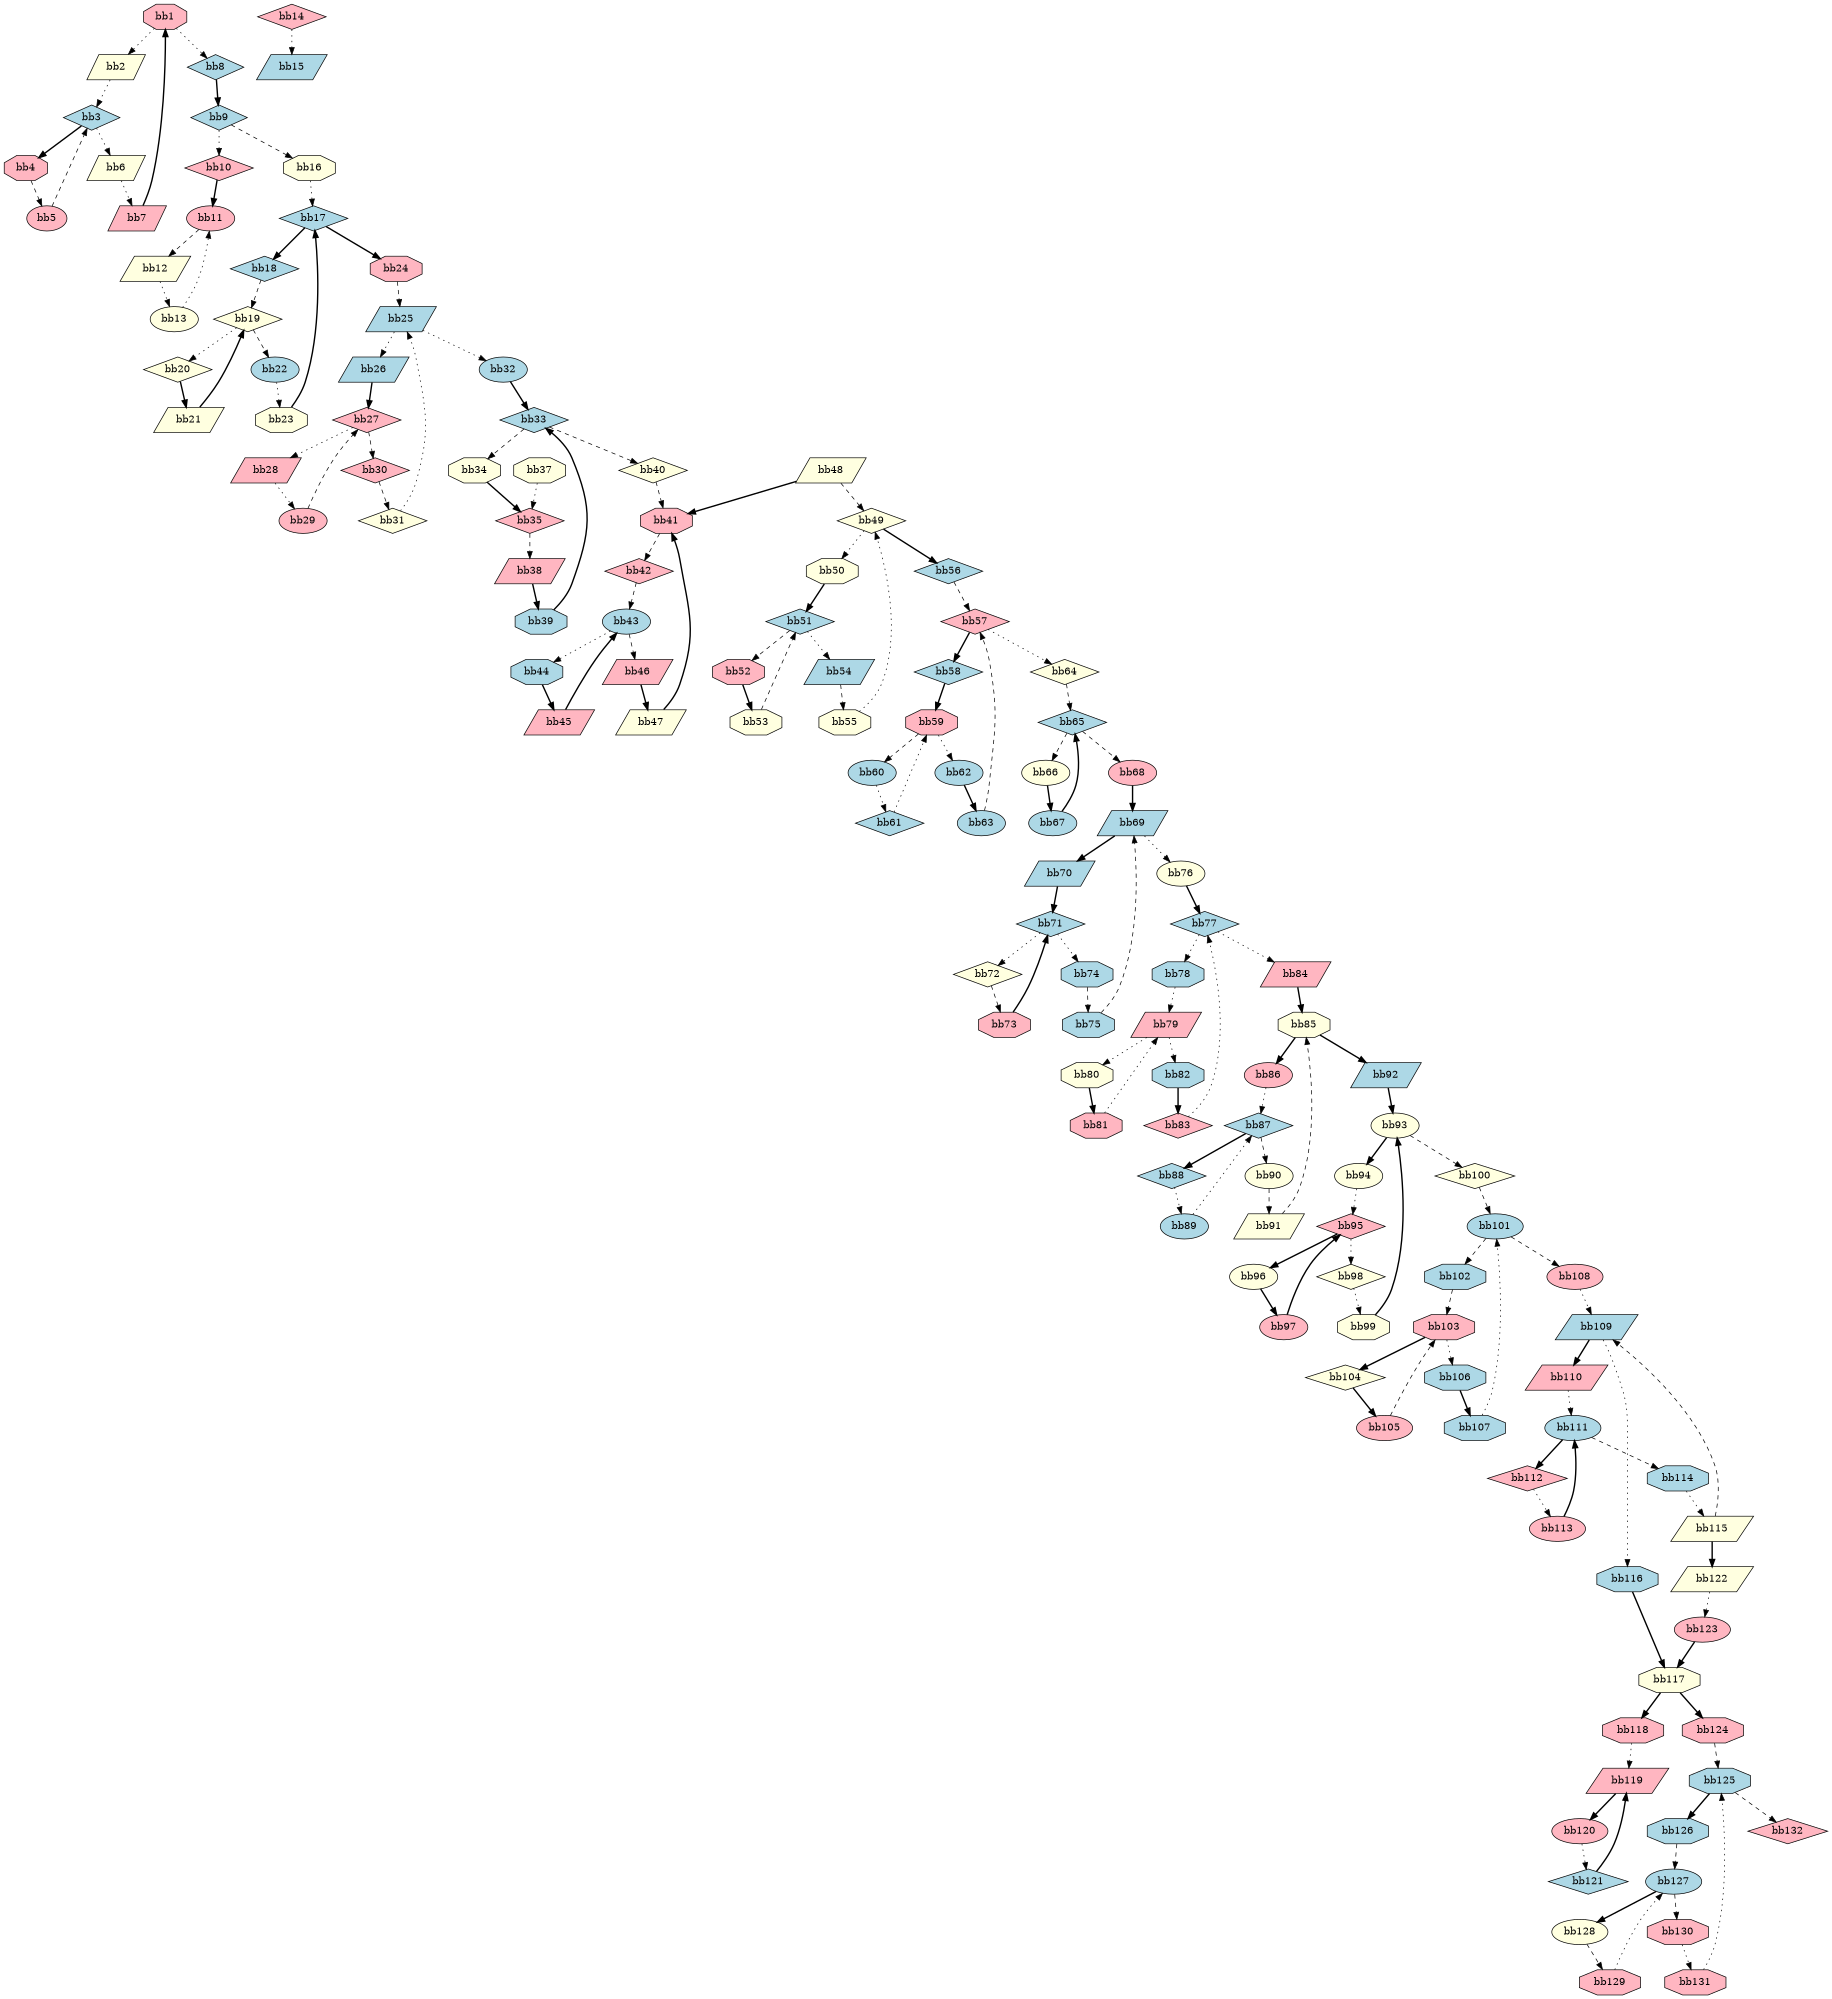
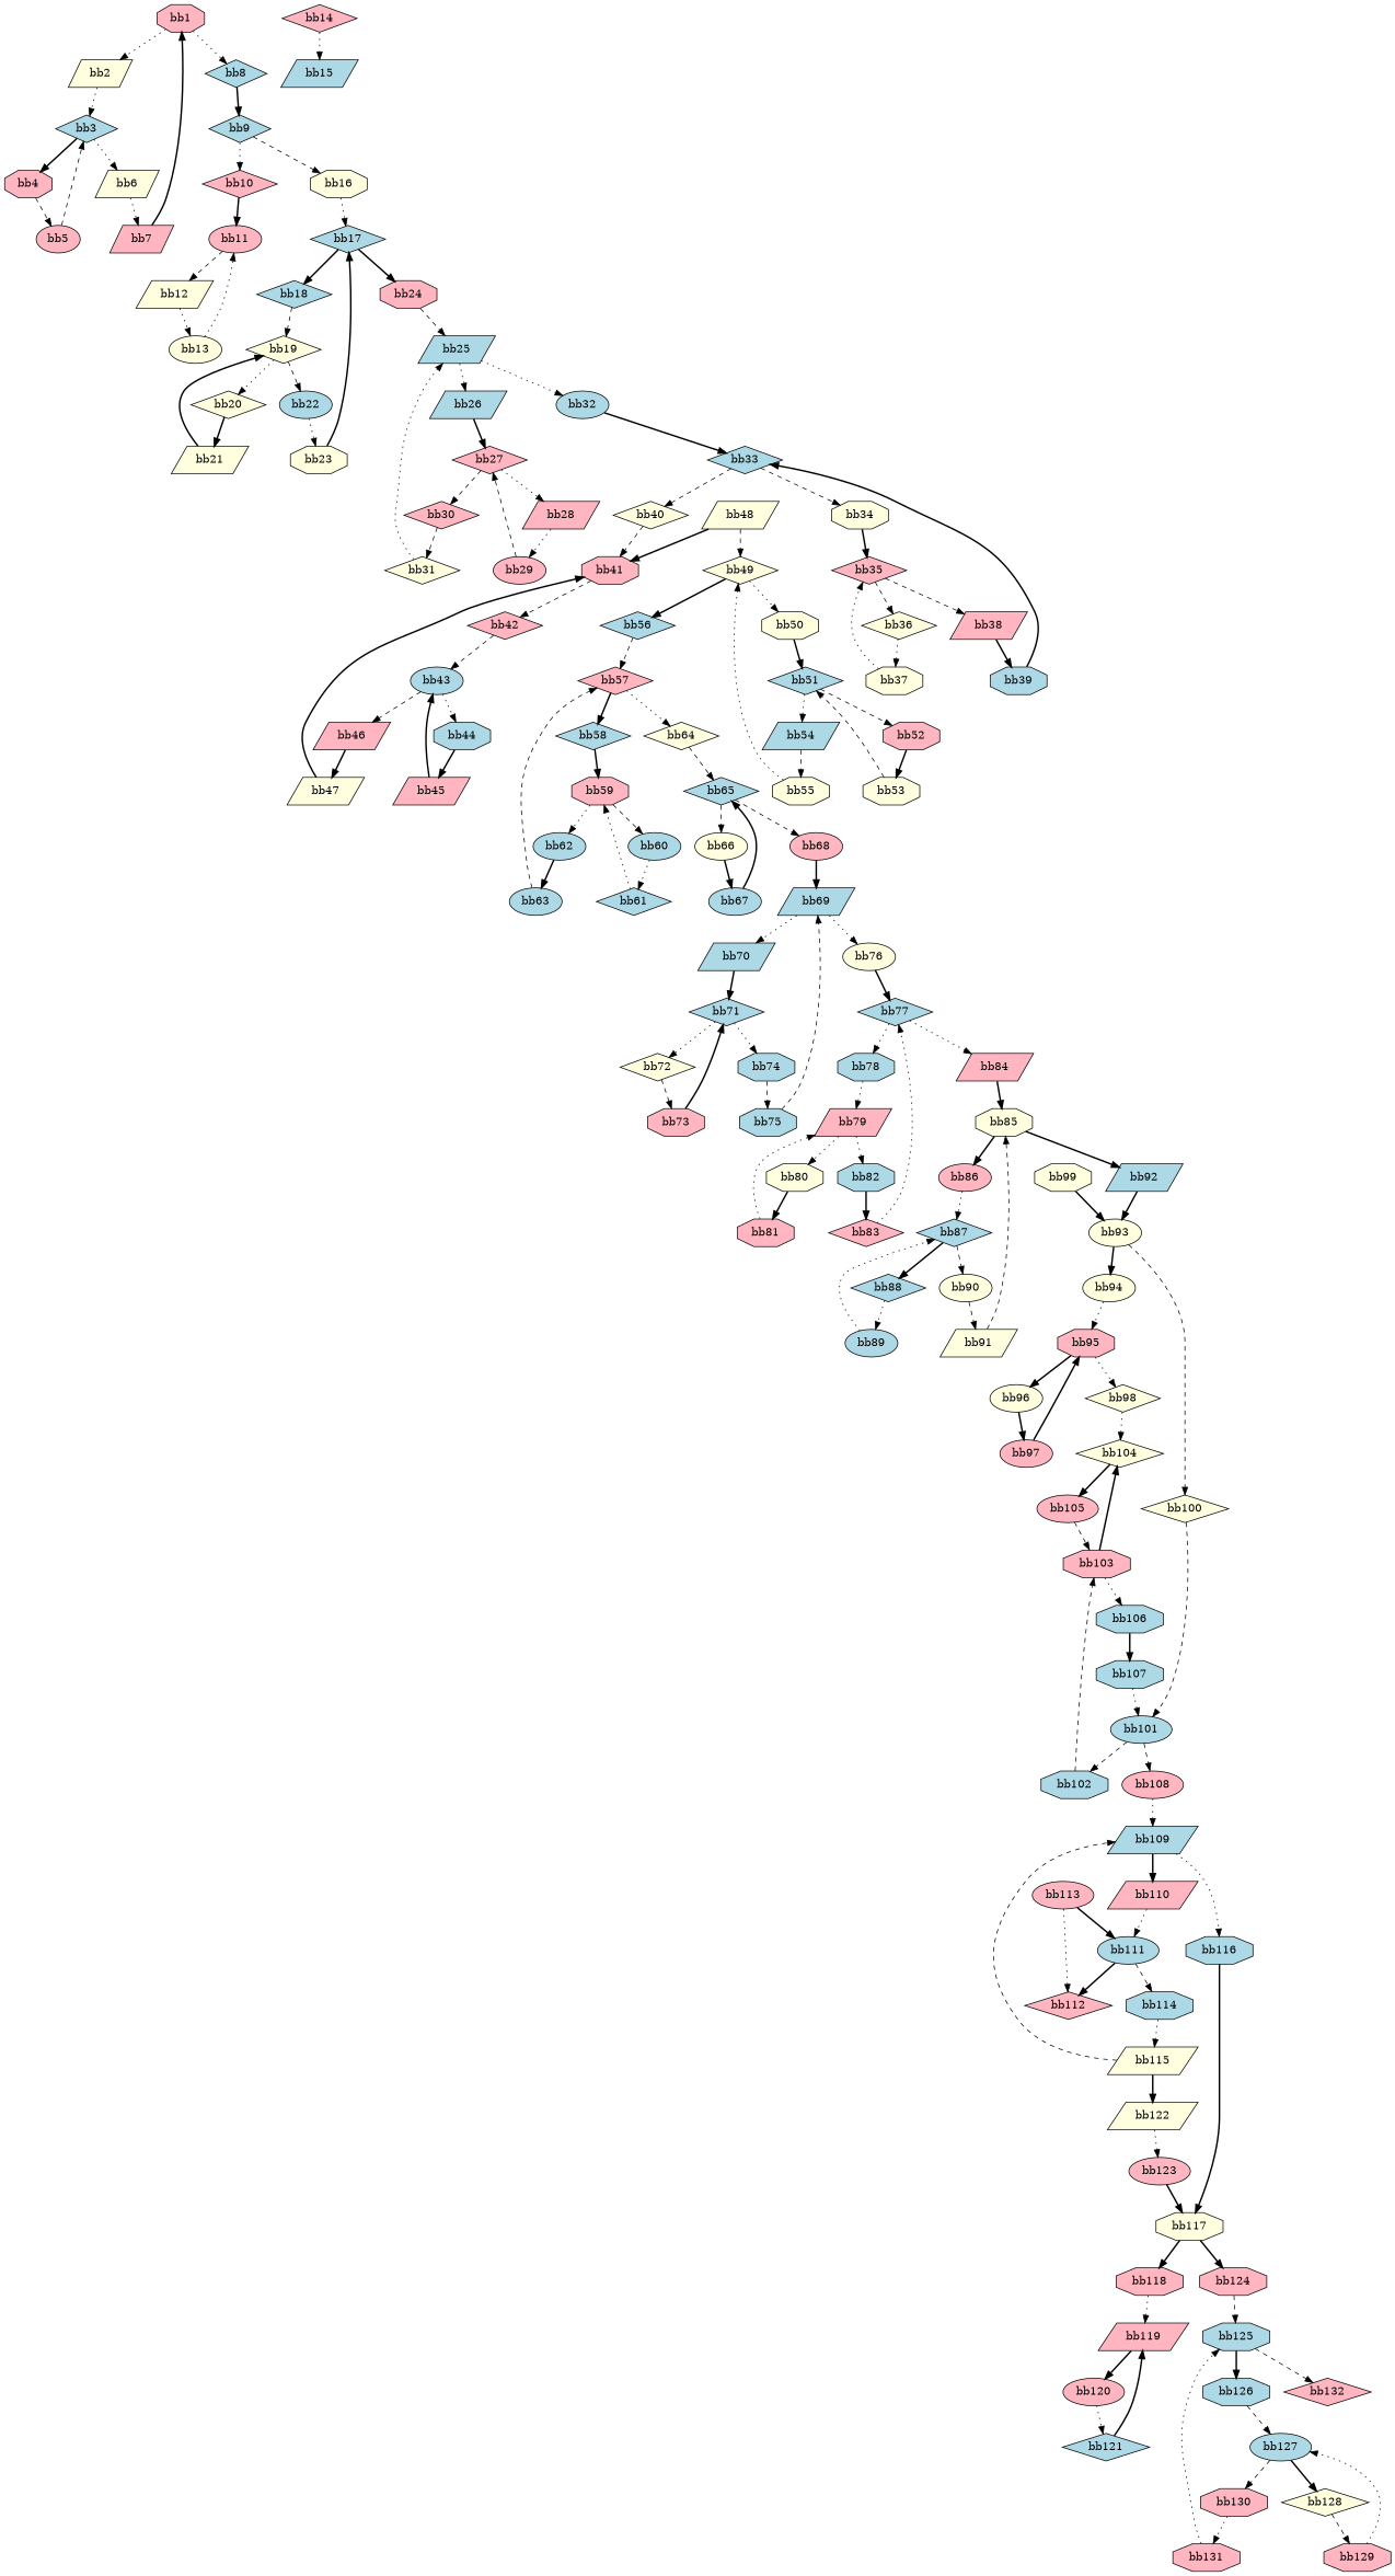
  digraph {
    node [fillcolor=lightblue shape=octagon style=filled]
    edge [style=bold]
    n1 [fillcolor=lightpink label=bb1]
    n2 [fillcolor=lightyellow label=bb2 shape=parallelogram]
    n3 [label=bb8 shape=diamond]
    n4 [label=bb3 shape=diamond]
    n5 [label=bb9 shape=diamond]
    n6 [fillcolor=lightpink label=bb4]
    n7 [fillcolor=lightyellow label=bb6 shape=parallelogram]
    n8 [fillcolor=lightpink label=bb5 shape=ellipse]
    n9 [fillcolor=lightpink label=bb7 shape=parallelogram]
    n10 [fillcolor=lightpink label=bb10 shape=diamond]
    n11 [fillcolor=lightyellow label=bb16]
    n12 [fillcolor=lightpink label=bb11 shape=ellipse]
    n13 [label=bb17 shape=diamond]
    n14 [fillcolor=lightyellow label=bb12 shape=parallelogram]
    n15 [fillcolor=lightyellow label=bb13 shape=ellipse]
    n16 [fillcolor=lightpink label=bb14 shape=diamond]
    n17 [label=bb15 shape=parallelogram]
    n18 [label=bb18 shape=diamond]
    n19 [fillcolor=lightpink label=bb24]
    n20 [fillcolor=lightyellow label=bb19 shape=diamond]
    n21 [label=bb25 shape=parallelogram]
    n22 [fillcolor=lightyellow label=bb20 shape=diamond]
    n23 [label=bb22 shape=ellipse]
    n24 [fillcolor=lightyellow label=bb21 shape=parallelogram]
    n25 [fillcolor=lightyellow label=bb23]
    n26 [label=bb26 shape=parallelogram]
    n27 [label=bb32 shape=ellipse]
    n28 [fillcolor=lightpink label=bb27 shape=diamond]
    n29 [label=bb33 shape=diamond]
    n30 [fillcolor=lightpink label=bb28 shape=parallelogram]
    n31 [fillcolor=lightpink label=bb30 shape=diamond]
    n32 [fillcolor=lightpink label=bb29 shape=ellipse]
    n33 [fillcolor=lightyellow label=bb31 shape=diamond]
    n34 [fillcolor=lightyellow label=bb34]
    n35 [fillcolor=lightyellow label=bb40 shape=diamond]
    n36 [fillcolor=lightpink label=bb35 shape=diamond]
    n37 [fillcolor=lightpink label=bb41]
+   n38 [fillcolor=lightyellow label=bb36 shape=diamond]
    n39 [fillcolor=lightpink label=bb38 shape=parallelogram]
    n40 [fillcolor=lightyellow label=bb37]
    n41 [label=bb39]
    n42 [fillcolor=lightpink label=bb42 shape=diamond]
    n43 [label=bb43 shape=ellipse]
    n44 [fillcolor=lightyellow label=bb48 shape=parallelogram]
    n45 [fillcolor=lightyellow label=bb49 shape=diamond]
    n46 [label=bb44]
    n47 [fillcolor=lightpink label=bb46 shape=parallelogram]
    n48 [fillcolor=lightpink label=bb45 shape=parallelogram]
    n49 [fillcolor=lightyellow label=bb47 shape=parallelogram]
    n50 [fillcolor=lightyellow label=bb50]
    n51 [label=bb56 shape=diamond]
    n52 [label=bb51 shape=diamond]
    n53 [fillcolor=lightpink label=bb57 shape=diamond]
    n54 [fillcolor=lightpink label=bb52]
    n55 [label=bb54 shape=parallelogram]
    n56 [fillcolor=lightyellow label=bb53]
    n57 [fillcolor=lightyellow label=bb55]
    n58 [label=bb58 shape=diamond]
    n59 [fillcolor=lightyellow label=bb64 shape=diamond]
    n60 [fillcolor=lightpink label=bb59]
    n61 [label=bb65 shape=diamond]
    n62 [label=bb60 shape=ellipse]
    n63 [label=bb62 shape=ellipse]
    n64 [label=bb61 shape=diamond]
    n65 [label=bb63 shape=ellipse]
    n66 [fillcolor=lightyellow label=bb66 shape=ellipse]
    n67 [fillcolor=lightpink label=bb68 shape=ellipse]
    n68 [label=bb67 shape=ellipse]
    n69 [label=bb69 shape=parallelogram]
    n70 [label=bb70 shape=parallelogram]
    n71 [fillcolor=lightyellow label=bb76 shape=ellipse]
    n72 [label=bb71 shape=diamond]
    n73 [label=bb77 shape=diamond]
    n74 [fillcolor=lightyellow label=bb72 shape=diamond]
    n75 [label=bb74]
    n76 [fillcolor=lightpink label=bb73]
    n77 [label=bb75]
    n78 [label=bb78]
    n79 [fillcolor=lightpink label=bb84 shape=parallelogram]
    n80 [fillcolor=lightpink label=bb79 shape=parallelogram]
    n81 [fillcolor=lightyellow label=bb85]
    n82 [fillcolor=lightyellow label=bb80]
    n83 [label=bb82]
    n84 [fillcolor=lightpink label=bb81]
    n85 [fillcolor=lightpink label=bb83 shape=diamond]
    n86 [fillcolor=lightpink label=bb86 shape=ellipse]
    n87 [label=bb92 shape=parallelogram]
    n88 [label=bb87 shape=diamond]
    n89 [fillcolor=lightyellow label=bb93 shape=ellipse]
    n90 [label=bb88 shape=diamond]
    n91 [fillcolor=lightyellow label=bb90 shape=ellipse]
    n92 [label=bb89 shape=ellipse]
    n93 [fillcolor=lightyellow label=bb91 shape=parallelogram]
    n94 [fillcolor=lightyellow label=bb94 shape=ellipse]
    n95 [fillcolor=lightyellow label=bb100 shape=diamond]
-   n96 [fillcolor=lightpink label=bb95 shape=diamond]
+   n96 [fillcolor=lightpink label=bb95]
    n97 [label=bb101 shape=ellipse]
    n98 [fillcolor=lightyellow label=bb96 shape=ellipse]
    n99 [fillcolor=lightyellow label=bb98 shape=diamond]
    n100 [fillcolor=lightpink label=bb97 shape=ellipse]
    n101 [fillcolor=lightyellow label=bb99]
    n102 [label=bb102]
    n103 [fillcolor=lightpink label=bb108 shape=ellipse]
    n104 [fillcolor=lightpink label=bb103]
    n105 [label=bb109 shape=parallelogram]
    n106 [fillcolor=lightyellow label=bb104 shape=diamond]
    n107 [label=bb106]
    n108 [fillcolor=lightpink label=bb105 shape=ellipse]
    n109 [label=bb107]
    n110 [fillcolor=lightpink label=bb110 shape=parallelogram]
    n111 [label=bb116]
    n112 [label=bb111 shape=ellipse]
    n113 [fillcolor=lightyellow label=bb117]
    n114 [fillcolor=lightpink label=bb112 shape=diamond]
    n115 [label=bb114]
    n116 [fillcolor=lightpink label=bb113 shape=ellipse]
    n117 [fillcolor=lightyellow label=bb115 shape=parallelogram]
    n118 [fillcolor=lightyellow label=bb122 shape=parallelogram]
    n119 [fillcolor=lightpink label=bb118]
    n120 [fillcolor=lightpink label=bb124]
    n121 [fillcolor=lightpink label=bb119 shape=parallelogram]
    n122 [label=bb125]
    n123 [fillcolor=lightpink label=bb120 shape=ellipse]
    n124 [label=bb121 shape=diamond]
    n125 [fillcolor=lightpink label=bb123 shape=ellipse]
    n126 [label=bb126]
    n127 [fillcolor=lightpink label=bb132 shape=diamond]
    n128 [label=bb127 shape=ellipse]
-   n129 [fillcolor=lightyellow label=bb128 shape=ellipse]
+   n129 [fillcolor=lightyellow label=bb128 shape=diamond]
    n130 [fillcolor=lightpink label=bb130]
    n131 [fillcolor=lightpink label=bb129]
    n132 [fillcolor=lightpink label=bb131]
    n1 -> n2 [style=dotted]
    n1 -> n3 [style=dotted]
    n2 -> n4 [style=dotted]
    n3 -> n5
    n4 -> n6
    n4 -> n7 [style=dotted]
    n5 -> n10 [style=dotted]
    n5 -> n11 [style=dashed]
    n6 -> n8 [style=dashed]
    n7 -> n9 [style=dotted]
    n8 -> n4 [style=dashed]
    n9 -> n1
    n10 -> n12
    n11 -> n13 [style=dotted]
    n12 -> n14 [style=dashed]
    n13 -> n18
    n13 -> n19
    n14 -> n15 [style=dotted]
    n15 -> n12 [style=dotted]
    n16 -> n17 [style=dotted]
    n18 -> n20 [style=dashed]
    n19 -> n21 [style=dashed]
    n20 -> n22 [style=dotted]
    n20 -> n23 [style=dashed]
    n21 -> n26 [style=dotted]
    n21 -> n27 [style=dotted]
    n22 -> n24
    n23 -> n25 [style=dotted]
    n24 -> n20
    n25 -> n13
    n26 -> n28
    n27 -> n29
    n28 -> n30 [style=dotted]
    n28 -> n31 [style=dashed]
    n29 -> n34 [style=dashed]
    n29 -> n35 [style=dashed]
    n30 -> n32 [style=dotted]
    n31 -> n33 [style=dashed]
    n32 -> n28 [style=dashed]
    n33 -> n21 [style=dotted]
    n34 -> n36
    n35 -> n37 [style=dashed]
+   n36 -> n38 [style=dashed]
    n36 -> n39 [style=dashed]
    n37 -> n42 [style=dashed]
+   n38 -> n40 [style=dotted]
    n39 -> n41
    n40 -> n36 [style=dotted]
    n41 -> n29
    n42 -> n43 [style=dashed]
    n43 -> n46 [style=dotted]
    n43 -> n47 [style=dashed]
    n44 -> n37
    n44 -> n45 [style=dashed]
    n45 -> n50 [style=dotted]
    n45 -> n51
    n46 -> n48
    n47 -> n49
    n48 -> n43
    n49 -> n37
    n50 -> n52
    n51 -> n53 [style=dashed]
    n52 -> n54 [style=dashed]
    n52 -> n55 [style=dotted]
    n53 -> n58
    n53 -> n59 [style=dotted]
    n54 -> n56
    n55 -> n57 [style=dashed]
    n56 -> n52 [style=dashed]
    n57 -> n45 [style=dotted]
    n58 -> n60
    n59 -> n61 [style=dashed]
    n60 -> n62 [style=dashed]
    n60 -> n63 [style=dotted]
    n61 -> n66 [style=dashed]
    n61 -> n67 [style=dashed]
    n62 -> n64 [style=dotted]
    n63 -> n65
    n64 -> n60 [style=dotted]
    n65 -> n53 [style=dashed]
    n66 -> n68
    n67 -> n69
    n68 -> n61
-   n69 -> n70
+   n69 -> n70 [style=dotted]
    n69 -> n71 [style=dotted]
    n70 -> n72
    n71 -> n73
    n72 -> n74 [style=dotted]
    n72 -> n75 [style=dotted]
    n73 -> n78 [style=dotted]
    n73 -> n79 [style=dotted]
    n74 -> n76 [style=dashed]
    n75 -> n77 [style=dashed]
    n76 -> n72
    n77 -> n69 [style=dashed]
    n78 -> n80 [style=dotted]
    n79 -> n81
    n80 -> n82 [style=dotted]
    n80 -> n83 [style=dotted]
    n81 -> n86
    n81 -> n87
    n82 -> n84
    n83 -> n85
    n84 -> n80 [style=dotted]
    n85 -> n73 [style=dotted]
    n86 -> n88 [style=dotted]
    n87 -> n89
    n88 -> n90
    n88 -> n91 [style=dashed]
    n89 -> n94
    n89 -> n95 [style=dashed]
    n90 -> n92 [style=dotted]
    n91 -> n93 [style=dashed]
    n92 -> n88 [style=dotted]
    n93 -> n81 [style=dashed]
    n94 -> n96 [style=dotted]
    n95 -> n97 [style=dashed]
    n96 -> n98
    n96 -> n99 [style=dotted]
    n97 -> n102 [style=dashed]
    n97 -> n103 [style=dashed]
    n98 -> n100
-   n99 -> n101 [style=dotted]
+   n99 -> n106 [style=dotted]
    n100 -> n96
    n101 -> n89
    n102 -> n104 [style=dashed]
    n103 -> n105 [style=dotted]
    n104 -> n106
    n104 -> n107 [style=dotted]
    n105 -> n110
    n105 -> n111 [style=dotted]
    n106 -> n108
    n107 -> n109
    n108 -> n104 [style=dashed]
    n109 -> n97 [style=dotted]
    n110 -> n112 [style=dotted]
    n111 -> n113
    n112 -> n114
    n112 -> n115 [style=dashed]
    n113 -> n119
    n113 -> n120
-   n114 -> n116 [style=dotted]
+   n116 -> n114 [style=dotted]
    n115 -> n117 [style=dotted]
    n116 -> n112
    n117 -> n105 [style=dashed]
    n117 -> n118
    n118 -> n125 [style=dotted]
    n119 -> n121 [style=dotted]
    n120 -> n122 [style=dashed]
    n121 -> n123
    n122 -> n126
    n122 -> n127 [style=dashed]
    n123 -> n124 [style=dotted]
    n124 -> n121
    n125 -> n113
    n126 -> n128 [style=dashed]
    n128 -> n129
    n128 -> n130 [style=dashed]
    n129 -> n131 [style=dashed]
    n130 -> n132 [style=dotted]
    n131 -> n128 [style=dotted]
    n132 -> n122 [style=dotted]
  }
